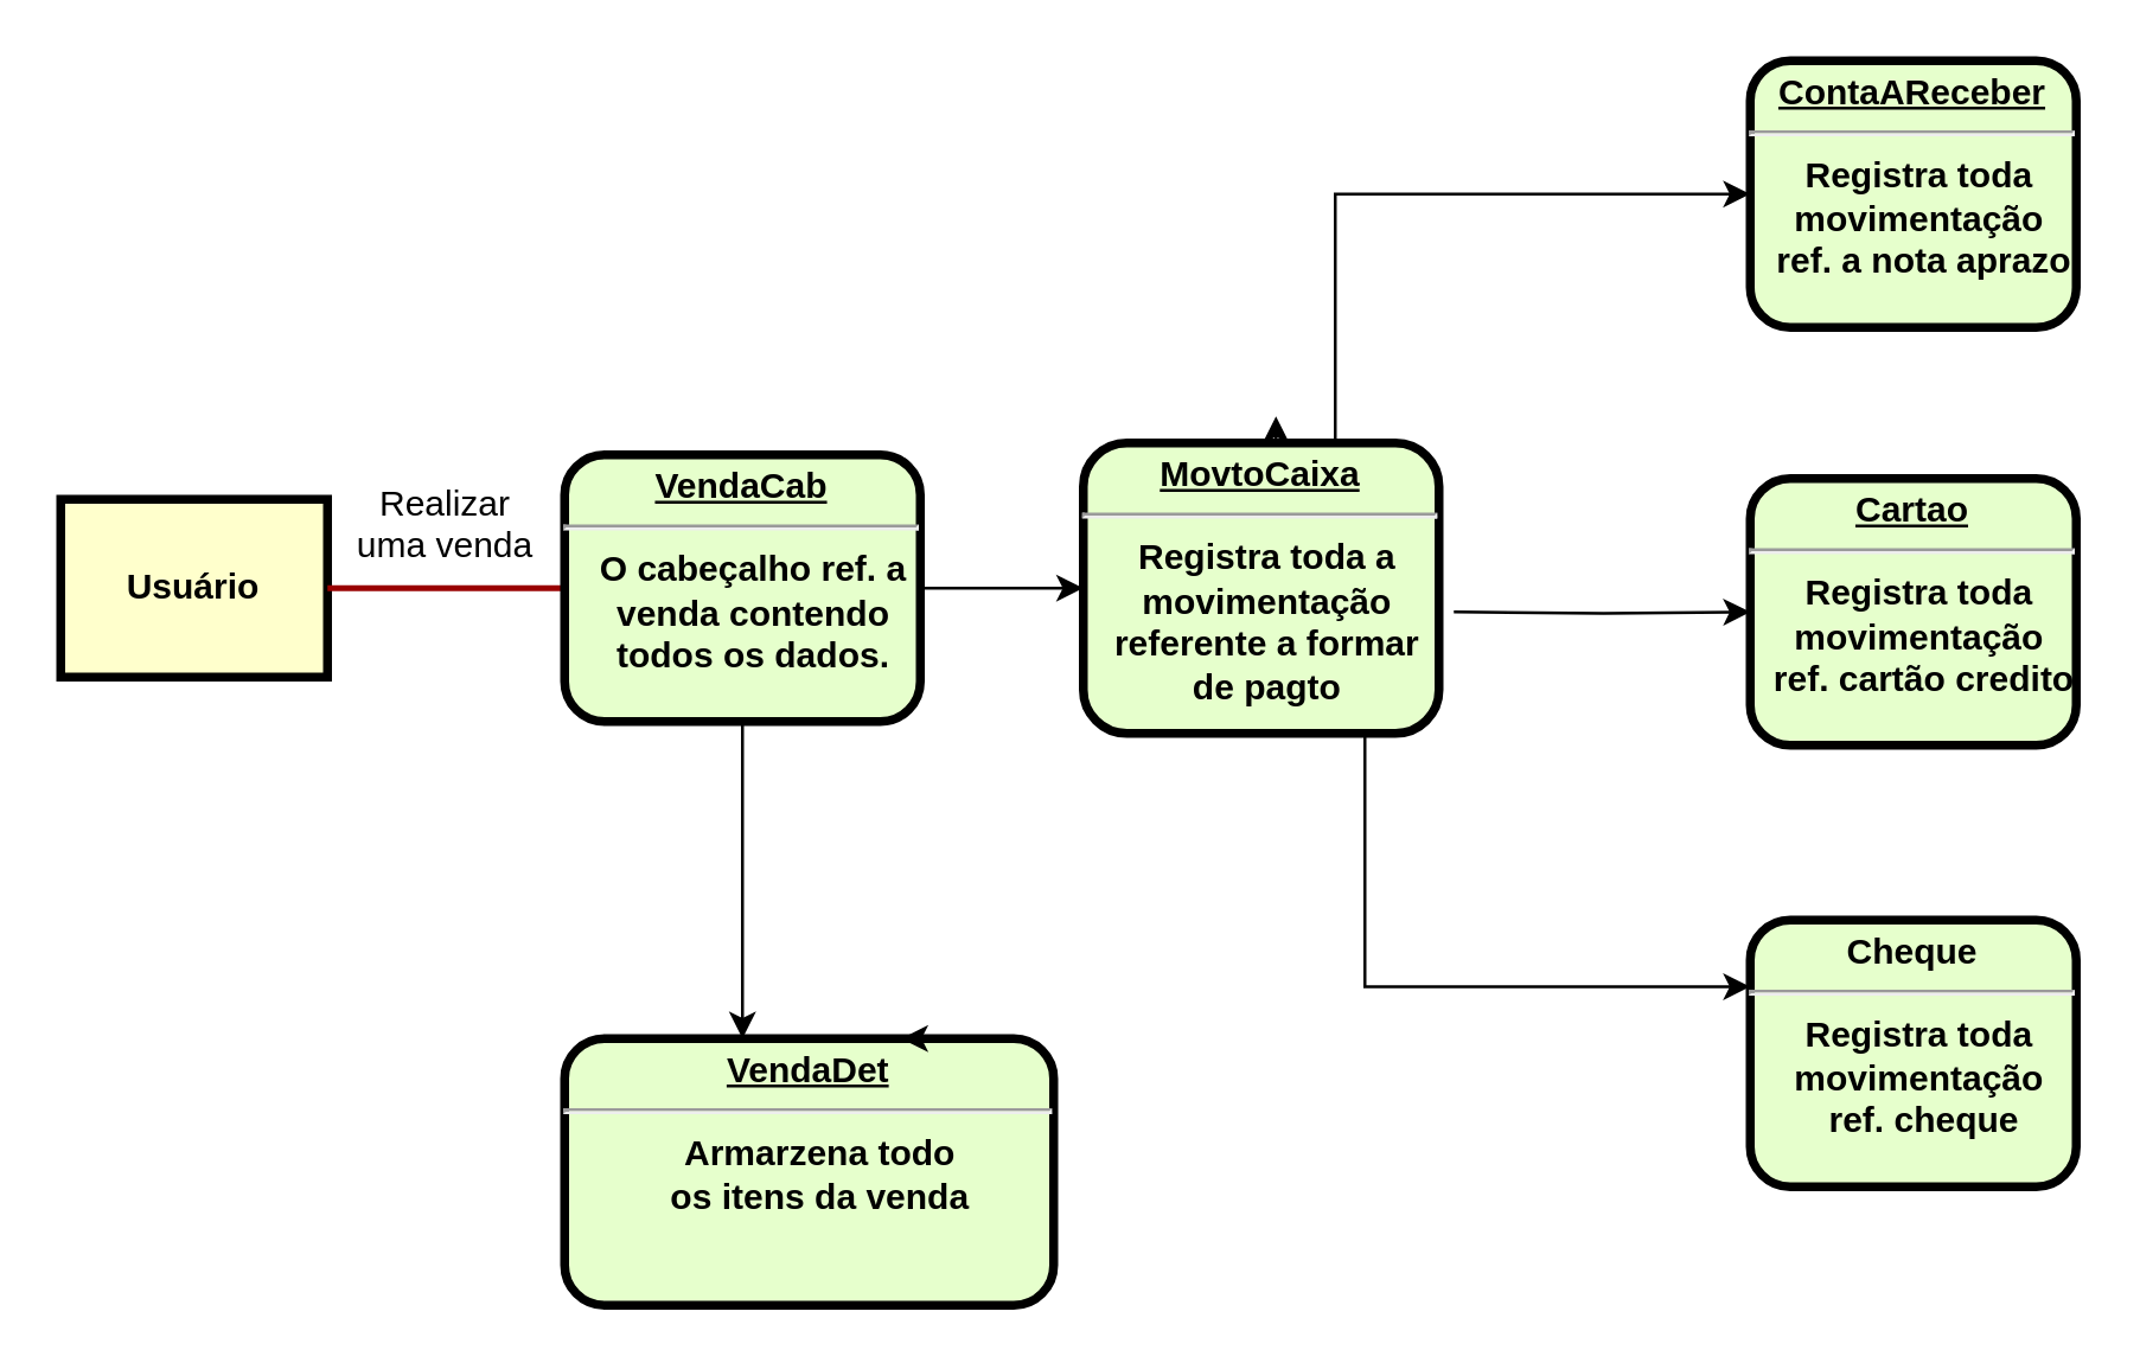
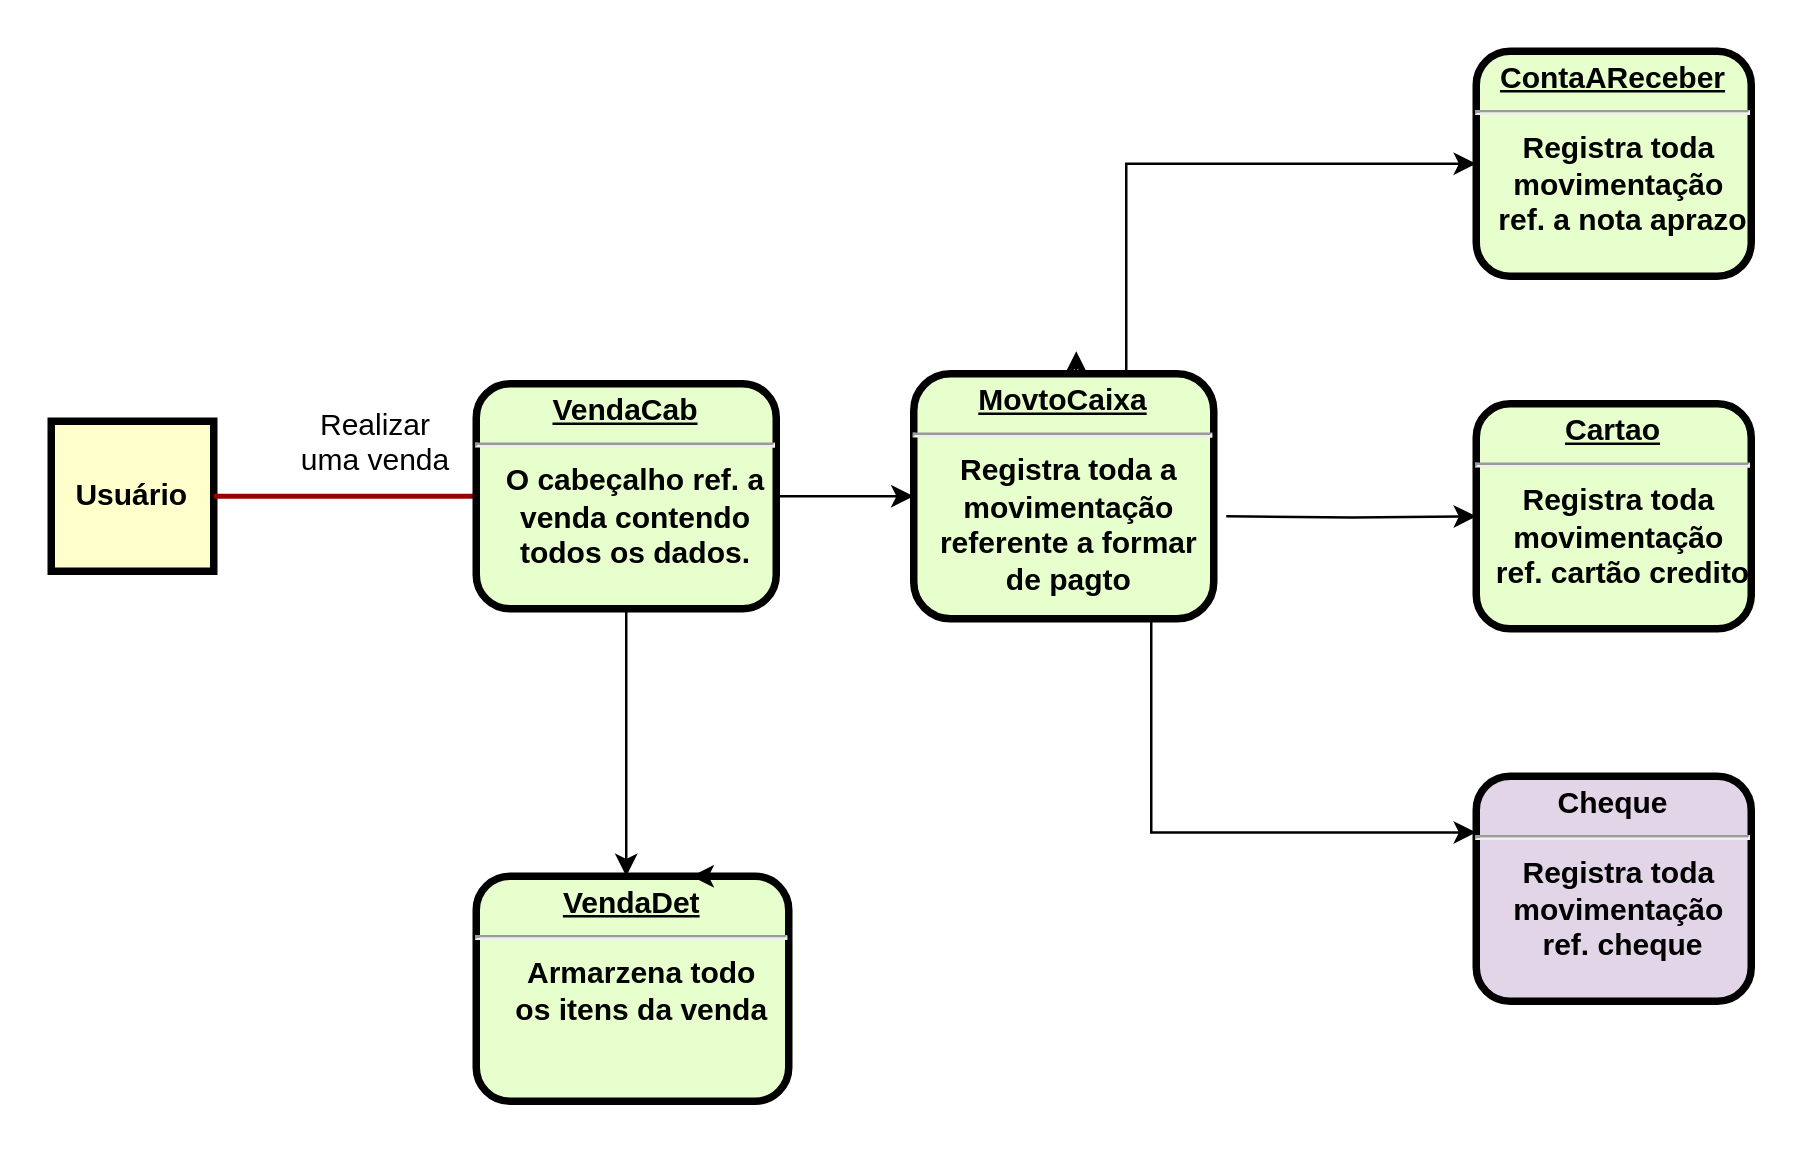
  <mxCell id="0" />
  <mxCell id="1" parent="0" />
- <mxCell id="2" value="Usuário" style="whiteSpace=wrap;align=center;verticalAlign=middle;fontStyle=1;strokeWidth=3;fillColor=#FFFFCC" parent="1" vertex="1"><mxGeometry x="20" y="168" width="90" height="60" as="geometry" /></mxCell>
- <mxCell id="3" value="&lt;p style=&quot;margin: 0px ; margin-top: 4px ; text-align: center ; text-decoration: underline&quot;&gt;&lt;strong&gt;VendaDet&lt;/strong&gt;&lt;/p&gt;&lt;hr&gt;&lt;p style=&quot;margin: 0px ; margin-left: 8px&quot;&gt;Armarzena todo&lt;/p&gt;&lt;p style=&quot;margin: 0px ; margin-left: 8px&quot;&gt;os itens da venda&lt;/p&gt;" style="verticalAlign=middle;align=center;overflow=fill;fontSize=12;fontFamily=Helvetica;html=1;rounded=1;fontStyle=1;strokeWidth=3;fillColor=#E6FFCC" parent="1" vertex="1"><mxGeometry x="190" y="350" width="165" height="90" as="geometry" /></mxCell>
+ <mxCell id="2" value="Usuário" style="whiteSpace=wrap;align=center;verticalAlign=middle;fontStyle=1;strokeWidth=3;fillColor=#FFFFCC" parent="1" vertex="1"><mxGeometry x="20" y="168" width="65" height="60" as="geometry" /></mxCell>
+ <mxCell id="3" value="&lt;p style=&quot;margin: 0px ; margin-top: 4px ; text-align: center ; text-decoration: underline&quot;&gt;&lt;strong&gt;VendaDet&lt;/strong&gt;&lt;/p&gt;&lt;hr&gt;&lt;p style=&quot;margin: 0px ; margin-left: 8px&quot;&gt;Armarzena todo&lt;/p&gt;&lt;p style=&quot;margin: 0px ; margin-left: 8px&quot;&gt;os itens da venda&lt;/p&gt;" style="verticalAlign=middle;align=center;overflow=fill;fontSize=12;fontFamily=Helvetica;html=1;rounded=1;fontStyle=1;strokeWidth=3;fillColor=#E6FFCC" parent="1" vertex="1"><mxGeometry x="190" y="350" width="125" height="90" as="geometry" /></mxCell>
  <mxCell id="4" value="&lt;p style=&quot;margin: 0px ; margin-top: 4px ; text-align: center ; text-decoration: underline&quot;&gt;&lt;strong&gt;&lt;strong&gt;ContaAReceber&lt;/strong&gt;&lt;br&gt;&lt;/strong&gt;&lt;/p&gt;&lt;hr&gt;&lt;p style=&quot;margin: 0px ; margin-left: 8px&quot;&gt;&lt;span&gt;Registra toda&amp;nbsp;&lt;/span&gt;&lt;/p&gt;&lt;p style=&quot;margin: 0px ; margin-left: 8px&quot;&gt;&lt;span&gt;movimentação&amp;nbsp;&lt;/span&gt;&lt;/p&gt;&lt;p style=&quot;margin: 0px ; margin-left: 8px&quot;&gt;&lt;span&gt;ref. a nota aprazo&lt;/span&gt;&lt;br&gt;&lt;/p&gt;" style="verticalAlign=middle;align=center;overflow=fill;fontSize=12;fontFamily=Helvetica;html=1;rounded=1;fontStyle=1;strokeWidth=3;fillColor=#E6FFCC" parent="1" vertex="1"><mxGeometry x="590" y="20" width="110" height="90" as="geometry" /></mxCell>
  <mxCell id="5" style="edgeStyle=orthogonalEdgeStyle;rounded=0;orthogonalLoop=1;jettySize=auto;html=1;exitX=0.5;exitY=0;exitDx=0;exitDy=0;" edge="1" parent="1" source="9"><mxGeometry relative="1" as="geometry"><mxPoint x="430" y="140" as="targetPoint" /></mxGeometry></mxCell>
  <mxCell id="6" style="edgeStyle=orthogonalEdgeStyle;rounded=0;orthogonalLoop=1;jettySize=auto;html=1;" edge="1" parent="1" target="15"><mxGeometry relative="1" as="geometry"><mxPoint x="490" y="206" as="sourcePoint" /></mxGeometry></mxCell>
  <mxCell id="7" style="edgeStyle=orthogonalEdgeStyle;rounded=0;orthogonalLoop=1;jettySize=auto;html=1;entryX=0;entryY=0.5;entryDx=0;entryDy=0;" edge="1" parent="1" source="9" target="4"><mxGeometry relative="1" as="geometry"><Array as="points"><mxPoint x="450" y="65" /></Array></mxGeometry></mxCell>
  <mxCell id="8" style="edgeStyle=orthogonalEdgeStyle;rounded=0;orthogonalLoop=1;jettySize=auto;html=1;entryX=0;entryY=0.25;entryDx=0;entryDy=0;" edge="1" parent="1" source="9" target="16"><mxGeometry relative="1" as="geometry"><Array as="points"><mxPoint x="460" y="333" /></Array></mxGeometry></mxCell>
  <mxCell id="9" value="&lt;p style=&quot;margin: 0px ; margin-top: 4px ; text-align: center ; text-decoration: underline&quot;&gt;&lt;strong&gt;MovtoCaixa&lt;/strong&gt;&lt;/p&gt;&lt;hr&gt;&lt;p style=&quot;margin: 0px ; margin-left: 8px&quot;&gt;Registra toda a&amp;nbsp;&lt;/p&gt;&lt;p style=&quot;margin: 0px ; margin-left: 8px&quot;&gt;movimentação&amp;nbsp;&lt;/p&gt;&lt;p style=&quot;margin: 0px ; margin-left: 8px&quot;&gt;referente a formar&amp;nbsp;&lt;/p&gt;&lt;p style=&quot;margin: 0px ; margin-left: 8px&quot;&gt;de pagto&amp;nbsp;&lt;/p&gt;" style="verticalAlign=middle;align=center;overflow=fill;fontSize=12;fontFamily=Helvetica;html=1;rounded=1;fontStyle=1;strokeWidth=3;fillColor=#E6FFCC" parent="1" vertex="1"><mxGeometry x="365" y="149" width="120" height="98" as="geometry" /></mxCell>
  <mxCell id="10" value="" style="edgeStyle=none;noEdgeStyle=1;strokeColor=#990000;strokeWidth=2" parent="1" source="2" edge="1"><mxGeometry width="100" height="100" relative="1" as="geometry"><mxPoint x="250" y="100" as="sourcePoint" /><mxPoint x="206" y="198" as="targetPoint" /></mxGeometry></mxCell>
  <mxCell id="11" value="Realizar &#10;uma venda" style="text;spacingTop=-5;align=center" parent="1" vertex="1"><mxGeometry x="135" y="161" width="30" height="20" as="geometry" /></mxCell>
  <mxCell id="12" style="edgeStyle=orthogonalEdgeStyle;rounded=0;orthogonalLoop=1;jettySize=auto;html=1;" edge="1" parent="1" source="14" target="3"><mxGeometry relative="1" as="geometry"><Array as="points"><mxPoint x="250" y="350" /></Array></mxGeometry></mxCell>
  <mxCell id="13" style="edgeStyle=orthogonalEdgeStyle;rounded=0;orthogonalLoop=1;jettySize=auto;html=1;exitX=1;exitY=0.5;exitDx=0;exitDy=0;" edge="1" parent="1" source="14" target="9"><mxGeometry relative="1" as="geometry" /></mxCell>
  <mxCell id="14" value="&lt;p style=&quot;margin: 0px ; margin-top: 4px ; text-align: center ; text-decoration: underline&quot;&gt;&lt;strong&gt;VendaCab&lt;/strong&gt;&lt;/p&gt;&lt;hr&gt;&lt;p style=&quot;margin: 0px ; margin-left: 8px&quot;&gt;O cabeçalho ref. a&lt;/p&gt;&lt;p style=&quot;margin: 0px ; margin-left: 8px&quot;&gt;venda contendo&lt;/p&gt;&lt;p style=&quot;margin: 0px ; margin-left: 8px&quot;&gt;todos os dados.&lt;/p&gt;" style="verticalAlign=middle;align=center;overflow=fill;fontSize=12;fontFamily=Helvetica;html=1;rounded=1;fontStyle=1;strokeWidth=3;fillColor=#E6FFCC" vertex="1" parent="1"><mxGeometry x="190" y="153" width="120" height="90" as="geometry" /></mxCell>
  <mxCell id="15" value="&lt;p style=&quot;margin: 0px ; margin-top: 4px ; text-align: center ; text-decoration: underline&quot;&gt;&lt;strong&gt;Cartao&lt;/strong&gt;&lt;/p&gt;&lt;hr&gt;&lt;p style=&quot;margin: 0px 0px 0px 8px&quot;&gt;Registra toda&amp;nbsp;&lt;/p&gt;&lt;p style=&quot;margin: 0px 0px 0px 8px&quot;&gt;movimentação&amp;nbsp;&lt;/p&gt;&lt;p style=&quot;margin: 0px ; margin-left: 8px&quot;&gt;&lt;span&gt;ref. cartão credito&lt;/span&gt;&lt;br&gt;&lt;/p&gt;" style="verticalAlign=middle;align=center;overflow=fill;fontSize=12;fontFamily=Helvetica;html=1;rounded=1;fontStyle=1;strokeWidth=3;fillColor=#E6FFCC" vertex="1" parent="1"><mxGeometry x="590" y="161" width="110" height="90" as="geometry" /></mxCell>
- <mxCell id="16" value="&lt;p style=&quot;margin: 4px 0px 0px&quot;&gt;Cheque&lt;/p&gt;&lt;hr&gt;&lt;p style=&quot;margin: 0px 0px 0px 8px&quot;&gt;Registra toda&amp;nbsp;&lt;/p&gt;&lt;p style=&quot;margin: 0px 0px 0px 8px&quot;&gt;movimentação&amp;nbsp;&lt;/p&gt;&lt;p style=&quot;margin: 0px 0px 0px 8px&quot;&gt;&lt;span&gt;ref. cheque&lt;/span&gt;&lt;/p&gt;" style="verticalAlign=middle;align=center;overflow=fill;fontSize=12;fontFamily=Helvetica;html=1;rounded=1;fontStyle=1;strokeWidth=3;fillColor=#E6FFCC" vertex="1" parent="1"><mxGeometry x="590" y="310" width="110" height="90" as="geometry" /></mxCell>
+ <mxCell id="16" value="&lt;p style=&quot;margin: 4px 0px 0px&quot;&gt;Cheque&lt;/p&gt;&lt;hr&gt;&lt;p style=&quot;margin: 0px 0px 0px 8px&quot;&gt;Registra toda&amp;nbsp;&lt;/p&gt;&lt;p style=&quot;margin: 0px 0px 0px 8px&quot;&gt;movimentação&amp;nbsp;&lt;/p&gt;&lt;p style=&quot;margin: 0px 0px 0px 8px&quot;&gt;&lt;span&gt;ref. cheque&lt;/span&gt;&lt;/p&gt;" style="verticalAlign=middle;align=center;overflow=fill;fontSize=12;fontFamily=Helvetica;html=1;rounded=1;fontStyle=1;strokeWidth=3;fillColor=#e1d5e7;" vertex="1" parent="1"><mxGeometry x="590" y="310" width="110" height="90" as="geometry" /></mxCell>
  <mxCell id="17" style="edgeStyle=orthogonalEdgeStyle;rounded=0;orthogonalLoop=1;jettySize=auto;html=1;exitX=0.75;exitY=0;exitDx=0;exitDy=0;entryX=0.688;entryY=0.011;entryDx=0;entryDy=0;entryPerimeter=0;" edge="1" parent="1" source="3" target="3"><mxGeometry relative="1" as="geometry" /></mxCell>
